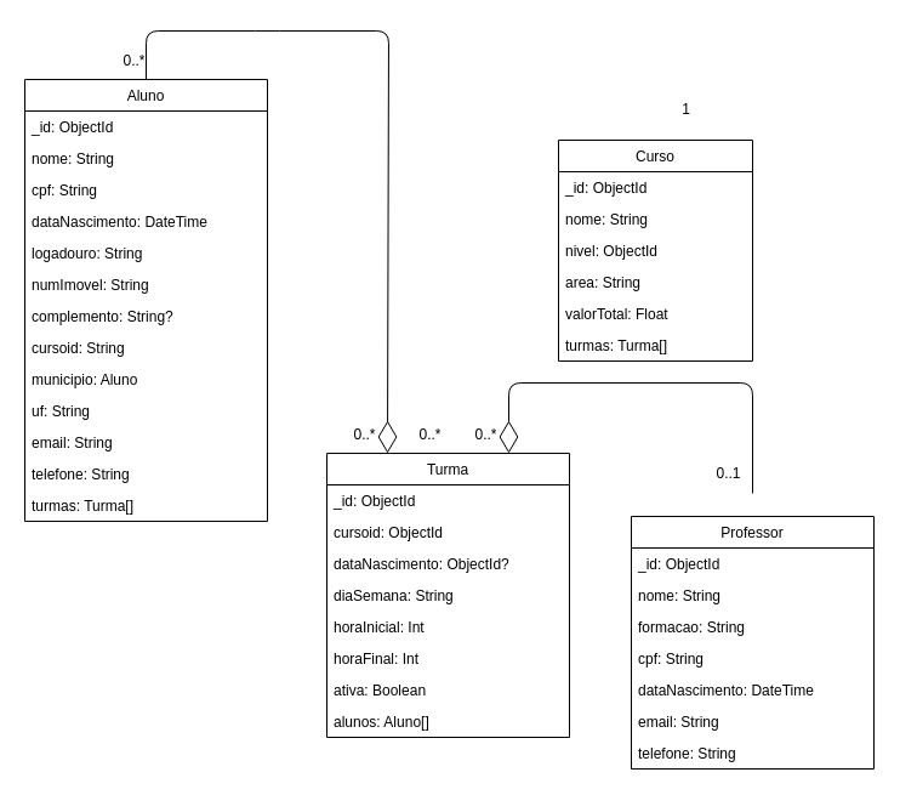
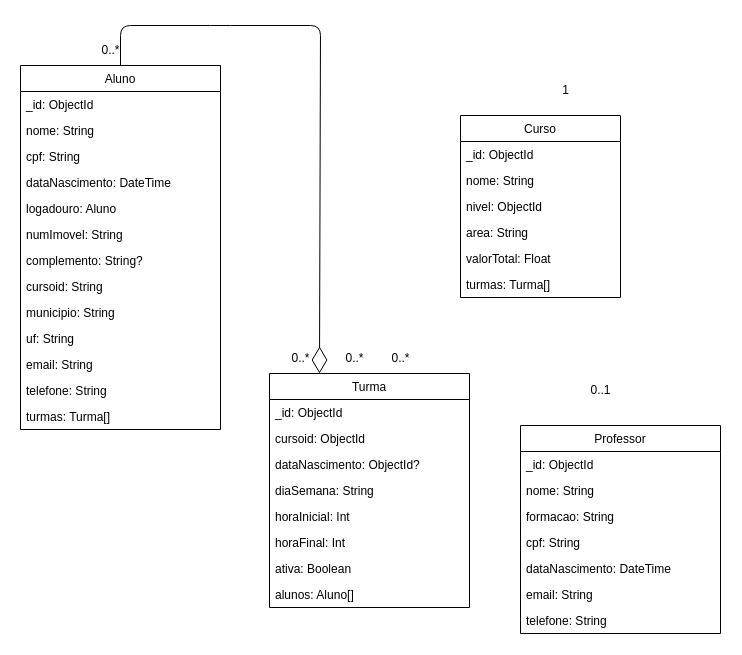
  <mxCell id="0" />
  <mxCell id="1" parent="0" />
  <mxCell id="2" value="Aluno" style="swimlane;fontStyle=0;childLayout=stackLayout;horizontal=1;startSize=26;fillColor=none;horizontalStack=0;resizeParent=1;resizeParentMax=0;resizeLast=0;collapsible=1;marginBottom=0;" parent="1" vertex="1"><mxGeometry x="20" y="60" width="200" height="364" as="geometry"><mxRectangle x="80" y="70" width="70" height="30" as="alternateBounds" /></mxGeometry></mxCell>
  <mxCell id="3" value="_id: ObjectId" style="text;strokeColor=none;fillColor=none;align=left;verticalAlign=top;spacingLeft=4;spacingRight=4;overflow=hidden;rotatable=0;points=[[0,0.5],[1,0.5]];portConstraint=eastwest;" parent="2" vertex="1"><mxGeometry y="26" width="200" height="26" as="geometry" /></mxCell>
  <mxCell id="4" value="nome: String" style="text;strokeColor=none;fillColor=none;align=left;verticalAlign=top;spacingLeft=4;spacingRight=4;overflow=hidden;rotatable=0;points=[[0,0.5],[1,0.5]];portConstraint=eastwest;" parent="2" vertex="1"><mxGeometry y="52" width="200" height="26" as="geometry" /></mxCell>
  <mxCell id="5" value="cpf: String" style="text;strokeColor=none;fillColor=none;align=left;verticalAlign=top;spacingLeft=4;spacingRight=4;overflow=hidden;rotatable=0;points=[[0,0.5],[1,0.5]];portConstraint=eastwest;" parent="2" vertex="1"><mxGeometry y="78" width="200" height="26" as="geometry" /></mxCell>
  <mxCell id="6" value="dataNascimento: DateTime" style="text;strokeColor=none;fillColor=none;align=left;verticalAlign=top;spacingLeft=4;spacingRight=4;overflow=hidden;rotatable=0;points=[[0,0.5],[1,0.5]];portConstraint=eastwest;" parent="2" vertex="1"><mxGeometry y="104" width="200" height="26" as="geometry" /></mxCell>
- <mxCell id="7" value="logadouro: String" style="text;strokeColor=none;fillColor=none;align=left;verticalAlign=top;spacingLeft=4;spacingRight=4;overflow=hidden;rotatable=0;points=[[0,0.5],[1,0.5]];portConstraint=eastwest;" parent="2" vertex="1"><mxGeometry y="130" width="200" height="26" as="geometry" /></mxCell>
+ <mxCell id="7" value="logadouro: Aluno" style="text;strokeColor=none;fillColor=none;align=left;verticalAlign=top;spacingLeft=4;spacingRight=4;overflow=hidden;rotatable=0;points=[[0,0.5],[1,0.5]];portConstraint=eastwest;" parent="2" vertex="1"><mxGeometry y="130" width="200" height="26" as="geometry" /></mxCell>
  <mxCell id="8" value="numImovel: String" style="text;strokeColor=none;fillColor=none;align=left;verticalAlign=top;spacingLeft=4;spacingRight=4;overflow=hidden;rotatable=0;points=[[0,0.5],[1,0.5]];portConstraint=eastwest;" parent="2" vertex="1"><mxGeometry y="156" width="200" height="26" as="geometry" /></mxCell>
  <mxCell id="9" value="complemento: String?" style="text;strokeColor=none;fillColor=none;align=left;verticalAlign=top;spacingLeft=4;spacingRight=4;overflow=hidden;rotatable=0;points=[[0,0.5],[1,0.5]];portConstraint=eastwest;" parent="2" vertex="1"><mxGeometry y="182" width="200" height="26" as="geometry" /></mxCell>
  <mxCell id="10" value="cursoid: String" style="text;strokeColor=none;fillColor=none;align=left;verticalAlign=top;spacingLeft=4;spacingRight=4;overflow=hidden;rotatable=0;points=[[0,0.5],[1,0.5]];portConstraint=eastwest;" parent="2" vertex="1"><mxGeometry y="208" width="200" height="26" as="geometry" /></mxCell>
- <mxCell id="11" value="municipio: Aluno" style="text;strokeColor=none;fillColor=none;align=left;verticalAlign=top;spacingLeft=4;spacingRight=4;overflow=hidden;rotatable=0;points=[[0,0.5],[1,0.5]];portConstraint=eastwest;" parent="2" vertex="1"><mxGeometry y="234" width="200" height="26" as="geometry" /></mxCell>
+ <mxCell id="11" value="municipio: String" style="text;strokeColor=none;fillColor=none;align=left;verticalAlign=top;spacingLeft=4;spacingRight=4;overflow=hidden;rotatable=0;points=[[0,0.5],[1,0.5]];portConstraint=eastwest;" parent="2" vertex="1"><mxGeometry y="234" width="200" height="26" as="geometry" /></mxCell>
  <mxCell id="12" value="uf: String" style="text;strokeColor=none;fillColor=none;align=left;verticalAlign=top;spacingLeft=4;spacingRight=4;overflow=hidden;rotatable=0;points=[[0,0.5],[1,0.5]];portConstraint=eastwest;" parent="2" vertex="1"><mxGeometry y="260" width="200" height="26" as="geometry" /></mxCell>
  <mxCell id="13" value="email: String" style="text;strokeColor=none;fillColor=none;align=left;verticalAlign=top;spacingLeft=4;spacingRight=4;overflow=hidden;rotatable=0;points=[[0,0.5],[1,0.5]];portConstraint=eastwest;" parent="2" vertex="1"><mxGeometry y="286" width="200" height="26" as="geometry" /></mxCell>
  <mxCell id="14" value="telefone: String" style="text;strokeColor=none;fillColor=none;align=left;verticalAlign=top;spacingLeft=4;spacingRight=4;overflow=hidden;rotatable=0;points=[[0,0.5],[1,0.5]];portConstraint=eastwest;" parent="2" vertex="1"><mxGeometry y="312" width="200" height="26" as="geometry" /></mxCell>
  <mxCell id="15" value="turmas: Turma[]" style="text;strokeColor=none;fillColor=none;align=left;verticalAlign=top;spacingLeft=4;spacingRight=4;overflow=hidden;rotatable=0;points=[[0,0.5],[1,0.5]];portConstraint=eastwest;" parent="2" vertex="1"><mxGeometry y="338" width="200" height="26" as="geometry" /></mxCell>
  <mxCell id="16" value="Turma" style="swimlane;fontStyle=0;childLayout=stackLayout;horizontal=1;startSize=26;fillColor=none;horizontalStack=0;resizeParent=1;resizeParentMax=0;resizeLast=0;collapsible=1;marginBottom=0;" parent="1" vertex="1"><mxGeometry x="269" y="368" width="200" height="234" as="geometry"><mxRectangle x="329" y="378" width="70" height="30" as="alternateBounds" /></mxGeometry></mxCell>
  <mxCell id="17" value="_id: ObjectId" style="text;strokeColor=none;fillColor=none;align=left;verticalAlign=top;spacingLeft=4;spacingRight=4;overflow=hidden;rotatable=0;points=[[0,0.5],[1,0.5]];portConstraint=eastwest;" parent="16" vertex="1"><mxGeometry y="26" width="200" height="26" as="geometry" /></mxCell>
  <mxCell id="18" value="cursoid: ObjectId" style="text;strokeColor=none;fillColor=none;align=left;verticalAlign=top;spacingLeft=4;spacingRight=4;overflow=hidden;rotatable=0;points=[[0,0.5],[1,0.5]];portConstraint=eastwest;" parent="16" vertex="1"><mxGeometry y="52" width="200" height="26" as="geometry" /></mxCell>
  <mxCell id="19" value="dataNascimento: ObjectId?" style="text;strokeColor=none;fillColor=none;align=left;verticalAlign=top;spacingLeft=4;spacingRight=4;overflow=hidden;rotatable=0;points=[[0,0.5],[1,0.5]];portConstraint=eastwest;" parent="16" vertex="1"><mxGeometry y="78" width="200" height="26" as="geometry" /></mxCell>
  <mxCell id="20" value="diaSemana: String" style="text;strokeColor=none;fillColor=none;align=left;verticalAlign=top;spacingLeft=4;spacingRight=4;overflow=hidden;rotatable=0;points=[[0,0.5],[1,0.5]];portConstraint=eastwest;" parent="16" vertex="1"><mxGeometry y="104" width="200" height="26" as="geometry" /></mxCell>
  <mxCell id="21" value="horaInicial: Int" style="text;strokeColor=none;fillColor=none;align=left;verticalAlign=top;spacingLeft=4;spacingRight=4;overflow=hidden;rotatable=0;points=[[0,0.5],[1,0.5]];portConstraint=eastwest;" parent="16" vertex="1"><mxGeometry y="130" width="200" height="26" as="geometry" /></mxCell>
  <mxCell id="22" value="horaFinal: Int" style="text;strokeColor=none;fillColor=none;align=left;verticalAlign=top;spacingLeft=4;spacingRight=4;overflow=hidden;rotatable=0;points=[[0,0.5],[1,0.5]];portConstraint=eastwest;" vertex="1" parent="16"><mxGeometry y="156" width="200" height="26" as="geometry" /></mxCell>
  <mxCell id="23" value="ativa: Boolean" style="text;strokeColor=none;fillColor=none;align=left;verticalAlign=top;spacingLeft=4;spacingRight=4;overflow=hidden;rotatable=0;points=[[0,0.5],[1,0.5]];portConstraint=eastwest;" parent="16" vertex="1"><mxGeometry y="182" width="200" height="26" as="geometry" /></mxCell>
  <mxCell id="24" value="alunos: Aluno[]" style="text;strokeColor=none;fillColor=none;align=left;verticalAlign=top;spacingLeft=4;spacingRight=4;overflow=hidden;rotatable=0;points=[[0,0.5],[1,0.5]];portConstraint=eastwest;" parent="16" vertex="1"><mxGeometry y="208" width="200" height="26" as="geometry" /></mxCell>
  <mxCell id="25" value="Curso" style="swimlane;fontStyle=0;childLayout=stackLayout;horizontal=1;startSize=26;fillColor=none;horizontalStack=0;resizeParent=1;resizeParentMax=0;resizeLast=0;collapsible=1;marginBottom=0;" parent="1" vertex="1"><mxGeometry x="460" y="110" width="160" height="182" as="geometry"><mxRectangle x="520" y="120" width="70" height="30" as="alternateBounds" /></mxGeometry></mxCell>
  <mxCell id="26" value="_id: ObjectId" style="text;strokeColor=none;fillColor=none;align=left;verticalAlign=top;spacingLeft=4;spacingRight=4;overflow=hidden;rotatable=0;points=[[0,0.5],[1,0.5]];portConstraint=eastwest;" parent="25" vertex="1"><mxGeometry y="26" width="160" height="26" as="geometry" /></mxCell>
  <mxCell id="27" value="nome: String" style="text;strokeColor=none;fillColor=none;align=left;verticalAlign=top;spacingLeft=4;spacingRight=4;overflow=hidden;rotatable=0;points=[[0,0.5],[1,0.5]];portConstraint=eastwest;" parent="25" vertex="1"><mxGeometry y="52" width="160" height="26" as="geometry" /></mxCell>
  <mxCell id="28" value="nivel: ObjectId" style="text;strokeColor=none;fillColor=none;align=left;verticalAlign=top;spacingLeft=4;spacingRight=4;overflow=hidden;rotatable=0;points=[[0,0.5],[1,0.5]];portConstraint=eastwest;" parent="25" vertex="1"><mxGeometry y="78" width="160" height="26" as="geometry" /></mxCell>
  <mxCell id="29" value="area: String" style="text;strokeColor=none;fillColor=none;align=left;verticalAlign=top;spacingLeft=4;spacingRight=4;overflow=hidden;rotatable=0;points=[[0,0.5],[1,0.5]];portConstraint=eastwest;" vertex="1" parent="25"><mxGeometry y="104" width="160" height="26" as="geometry" /></mxCell>
  <mxCell id="30" value="valorTotal: Float" style="text;strokeColor=none;fillColor=none;align=left;verticalAlign=top;spacingLeft=4;spacingRight=4;overflow=hidden;rotatable=0;points=[[0,0.5],[1,0.5]];portConstraint=eastwest;" vertex="1" parent="25"><mxGeometry y="130" width="160" height="26" as="geometry" /></mxCell>
  <mxCell id="31" value="turmas: Turma[]" style="text;strokeColor=none;fillColor=none;align=left;verticalAlign=top;spacingLeft=4;spacingRight=4;overflow=hidden;rotatable=0;points=[[0,0.5],[1,0.5]];portConstraint=eastwest;" parent="25" vertex="1"><mxGeometry y="156" width="160" height="26" as="geometry" /></mxCell>
  <mxCell id="32" value="Professor" style="swimlane;fontStyle=0;childLayout=stackLayout;horizontal=1;startSize=26;fillColor=none;horizontalStack=0;resizeParent=1;resizeParentMax=0;resizeLast=0;collapsible=1;marginBottom=0;" parent="1" vertex="1"><mxGeometry x="520" y="420" width="200" height="208" as="geometry"><mxRectangle x="580" y="430" width="90" height="30" as="alternateBounds" /></mxGeometry></mxCell>
  <mxCell id="33" value="_id: ObjectId" style="text;strokeColor=none;fillColor=none;align=left;verticalAlign=top;spacingLeft=4;spacingRight=4;overflow=hidden;rotatable=0;points=[[0,0.5],[1,0.5]];portConstraint=eastwest;" parent="32" vertex="1"><mxGeometry y="26" width="200" height="26" as="geometry" /></mxCell>
  <mxCell id="34" value="nome: String" style="text;strokeColor=none;fillColor=none;align=left;verticalAlign=top;spacingLeft=4;spacingRight=4;overflow=hidden;rotatable=0;points=[[0,0.5],[1,0.5]];portConstraint=eastwest;" parent="32" vertex="1"><mxGeometry y="52" width="200" height="26" as="geometry" /></mxCell>
  <mxCell id="35" value="formacao: String" style="text;strokeColor=none;fillColor=none;align=left;verticalAlign=top;spacingLeft=4;spacingRight=4;overflow=hidden;rotatable=0;points=[[0,0.5],[1,0.5]];portConstraint=eastwest;" parent="32" vertex="1"><mxGeometry y="78" width="200" height="26" as="geometry" /></mxCell>
  <mxCell id="36" value="cpf: String" style="text;strokeColor=none;fillColor=none;align=left;verticalAlign=top;spacingLeft=4;spacingRight=4;overflow=hidden;rotatable=0;points=[[0,0.5],[1,0.5]];portConstraint=eastwest;" parent="32" vertex="1"><mxGeometry y="104" width="200" height="26" as="geometry" /></mxCell>
  <mxCell id="37" value="dataNascimento: DateTime" style="text;strokeColor=none;fillColor=none;align=left;verticalAlign=top;spacingLeft=4;spacingRight=4;overflow=hidden;rotatable=0;points=[[0,0.5],[1,0.5]];portConstraint=eastwest;" parent="32" vertex="1"><mxGeometry y="130" width="200" height="26" as="geometry" /></mxCell>
  <mxCell id="38" value="email: String" style="text;strokeColor=none;fillColor=none;align=left;verticalAlign=top;spacingLeft=4;spacingRight=4;overflow=hidden;rotatable=0;points=[[0,0.5],[1,0.5]];portConstraint=eastwest;" parent="32" vertex="1"><mxGeometry y="156" width="200" height="26" as="geometry" /></mxCell>
  <mxCell id="39" value="telefone: String" style="text;strokeColor=none;fillColor=none;align=left;verticalAlign=top;spacingLeft=4;spacingRight=4;overflow=hidden;rotatable=0;points=[[0,0.5],[1,0.5]];portConstraint=eastwest;" parent="32" vertex="1"><mxGeometry y="182" width="200" height="26" as="geometry" /></mxCell>
  <mxCell id="40" value="0..*" style="text;html=1;align=center;verticalAlign=middle;resizable=0;points=[];autosize=1;strokeColor=none;fillColor=none;" parent="1" vertex="1"><mxGeometry x="380" y="338" width="40" height="30" as="geometry" /></mxCell>
  <mxCell id="41" value="0..*" style="text;html=1;align=center;verticalAlign=middle;resizable=0;points=[];autosize=1;strokeColor=none;fillColor=none;" parent="1" vertex="1"><mxGeometry x="334" y="338" width="40" height="30" as="geometry" /></mxCell>
  <mxCell id="42" value="" style="endArrow=diamondThin;endFill=0;endSize=24;html=1;entryX=0.25;entryY=0;entryDx=0;entryDy=0;" parent="1" target="16" edge="1"><mxGeometry width="160" relative="1" as="geometry"><mxPoint x="120" y="60" as="sourcePoint" /><mxPoint x="430" y="300" as="targetPoint" /><Array as="points"><mxPoint x="120" y="20" /><mxPoint x="220" y="20" /><mxPoint x="320" y="20" /></Array></mxGeometry></mxCell>
  <mxCell id="43" value="0..*" style="text;html=1;align=center;verticalAlign=middle;resizable=0;points=[];autosize=1;strokeColor=none;fillColor=none;" parent="1" vertex="1"><mxGeometry x="90" y="30" width="40" height="30" as="geometry" /></mxCell>
  <mxCell id="44" value="0..*" style="text;html=1;align=center;verticalAlign=middle;resizable=0;points=[];autosize=1;strokeColor=none;fillColor=none;" parent="1" vertex="1"><mxGeometry x="280" y="338" width="40" height="30" as="geometry" /></mxCell>
- <mxCell id="45" value="" style="endArrow=diamondThin;endFill=0;endSize=24;html=1;entryX=0.75;entryY=0;entryDx=0;entryDy=0;exitX=1;exitY=1.033;exitDx=0;exitDy=0;exitPerimeter=0;" parent="1" source="46" target="16" edge="1"><mxGeometry width="160" relative="1" as="geometry"><mxPoint x="325" y="327" as="sourcePoint" /><mxPoint x="465" y="320" as="targetPoint" /><Array as="points"><mxPoint x="620" y="310" /><mxPoint x="419" y="310" /></Array></mxGeometry></mxCell>
  <mxCell id="46" value="0..1" style="text;html=1;align=center;verticalAlign=middle;resizable=0;points=[];autosize=1;strokeColor=none;fillColor=none;" parent="1" vertex="1"><mxGeometry x="580" y="370" width="40" height="30" as="geometry" /></mxCell>
  <mxCell id="47" value="1" style="text;html=1;align=center;verticalAlign=middle;resizable=0;points=[];autosize=1;strokeColor=none;fillColor=none;" parent="1" vertex="1"><mxGeometry x="550" y="70" width="30" height="30" as="geometry" /></mxCell>
